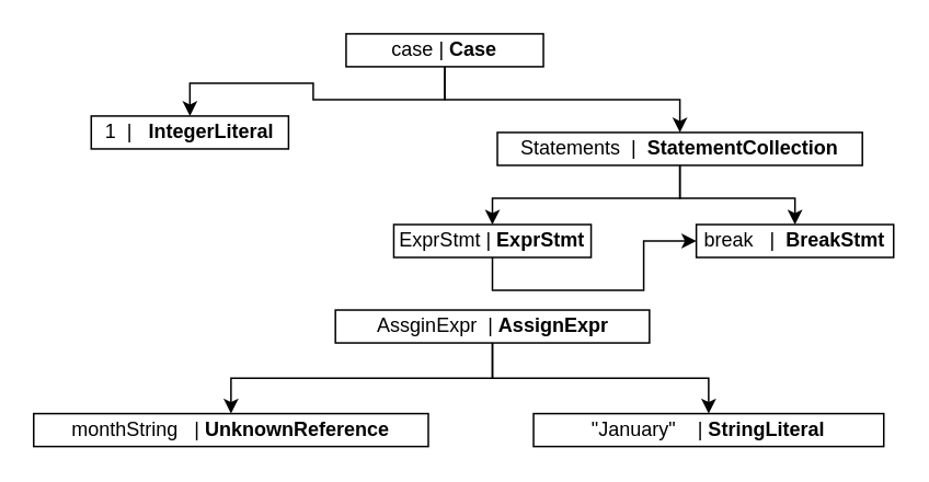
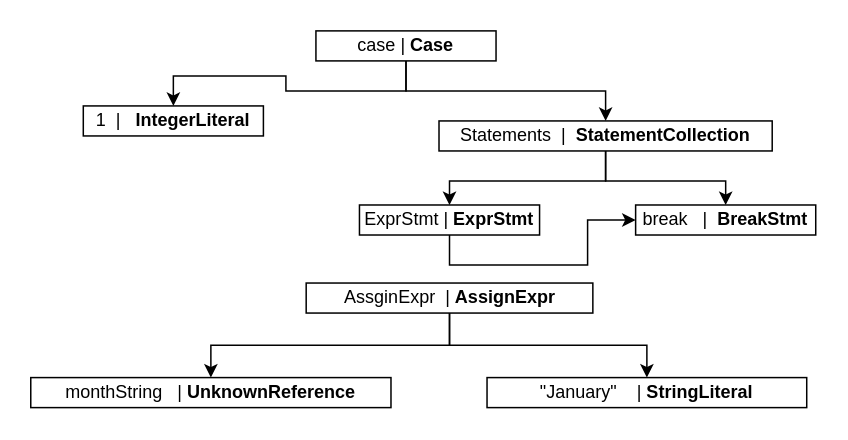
  <mxCell id="0" />
  <mxCell id="1" parent="0" />
  <mxCell id="2" style="edgeStyle=orthogonalEdgeStyle;rounded=0;orthogonalLoop=1;jettySize=auto;html=1;exitX=0.5;exitY=1;exitDx=0;exitDy=0;entryX=0.5;entryY=0;entryDx=0;entryDy=0;" edge="1" parent="1" source="4" target="5"><mxGeometry relative="1" as="geometry" /></mxCell>
  <mxCell id="3" style="edgeStyle=orthogonalEdgeStyle;rounded=0;orthogonalLoop=1;jettySize=auto;html=1;exitX=0.5;exitY=1;exitDx=0;exitDy=0;" edge="1" parent="1" source="4" target="8"><mxGeometry relative="1" as="geometry" /></mxCell>
  <mxCell id="4" value="case | &lt;b&gt;Case&lt;/b&gt;" style="rounded=0;whiteSpace=wrap;html=1;" vertex="1" parent="1"><mxGeometry x="210" y="20" width="120" height="20" as="geometry" /></mxCell>
  <mxCell id="5" value="1&amp;nbsp; |&amp;nbsp; &amp;nbsp;&lt;b&gt;IntegerLiteral&lt;/b&gt;" style="rounded=0;whiteSpace=wrap;html=1;" vertex="1" parent="1"><mxGeometry x="55" y="70" width="120" height="20" as="geometry" /></mxCell>
  <mxCell id="6" style="edgeStyle=orthogonalEdgeStyle;rounded=0;orthogonalLoop=1;jettySize=auto;html=1;exitX=0.5;exitY=1;exitDx=0;exitDy=0;entryX=0.5;entryY=0;entryDx=0;entryDy=0;" edge="1" parent="1" source="8" target="11"><mxGeometry relative="1" as="geometry" /></mxCell>
  <mxCell id="7" style="edgeStyle=orthogonalEdgeStyle;rounded=0;orthogonalLoop=1;jettySize=auto;html=1;exitX=0.5;exitY=1;exitDx=0;exitDy=0;entryX=0.5;entryY=0;entryDx=0;entryDy=0;" edge="1" parent="1" source="8" target="10"><mxGeometry relative="1" as="geometry" /></mxCell>
- <mxCell id="8" value="Statements&amp;nbsp; |&amp;nbsp; &lt;b&gt;StatementCollection&lt;/b&gt;" style="rounded=0;whiteSpace=wrap;html=1;" vertex="1" parent="1"><mxGeometry x="302" y="80" width="222" height="20" as="geometry" /></mxCell>
+ <mxCell id="8" value="Statements&amp;nbsp; |&amp;nbsp; &lt;b&gt;StatementCollection&lt;/b&gt;" style="rounded=0;whiteSpace=wrap;html=1;" vertex="1" parent="1"><mxGeometry x="292" y="80" width="222" height="20" as="geometry" /></mxCell>
  <mxCell id="9" style="edgeStyle=orthogonalEdgeStyle;rounded=0;orthogonalLoop=1;jettySize=auto;html=1;exitX=0.5;exitY=1;exitDx=0;exitDy=0;" edge="1" parent="1" source="10" target="11"><mxGeometry relative="1" as="geometry" /></mxCell>
  <mxCell id="10" value="ExprStmt | &lt;b&gt;ExprStmt&lt;/b&gt;" style="rounded=0;whiteSpace=wrap;html=1;" vertex="1" parent="1"><mxGeometry x="239" y="136" width="120" height="20" as="geometry" /></mxCell>
  <mxCell id="11" value="break&amp;nbsp; &amp;nbsp;|&amp;nbsp; &lt;b&gt;BreakStmt&lt;/b&gt;" style="rounded=0;whiteSpace=wrap;html=1;" vertex="1" parent="1"><mxGeometry x="423" y="136" width="120" height="20" as="geometry" /></mxCell>
  <mxCell id="12" style="edgeStyle=orthogonalEdgeStyle;rounded=0;orthogonalLoop=1;jettySize=auto;html=1;exitX=0.5;exitY=1;exitDx=0;exitDy=0;entryX=0.5;entryY=0;entryDx=0;entryDy=0;" edge="1" parent="1" source="14" target="15"><mxGeometry relative="1" as="geometry" /></mxCell>
  <mxCell id="13" style="edgeStyle=orthogonalEdgeStyle;rounded=0;orthogonalLoop=1;jettySize=auto;html=1;exitX=0.5;exitY=1;exitDx=0;exitDy=0;entryX=0.5;entryY=0;entryDx=0;entryDy=0;" edge="1" parent="1" source="14" target="16"><mxGeometry relative="1" as="geometry" /></mxCell>
  <mxCell id="14" value="AssginExpr&amp;nbsp; | &lt;b&gt;AssignExpr&lt;/b&gt;" style="rounded=0;whiteSpace=wrap;html=1;" vertex="1" parent="1"><mxGeometry x="203.5" y="188" width="191" height="20" as="geometry" /></mxCell>
  <mxCell id="15" value="monthString&amp;nbsp; &amp;nbsp;| &lt;b&gt;UnknownReference&lt;/b&gt;" style="rounded=0;whiteSpace=wrap;html=1;" vertex="1" parent="1"><mxGeometry x="20" y="251" width="240" height="20" as="geometry" /></mxCell>
  <mxCell id="16" value="&quot;January&quot;&amp;nbsp; &amp;nbsp; | &lt;b&gt;StringLiteral&lt;/b&gt;" style="rounded=0;whiteSpace=wrap;html=1;" vertex="1" parent="1"><mxGeometry x="324" y="251" width="213" height="20" as="geometry" /></mxCell>
